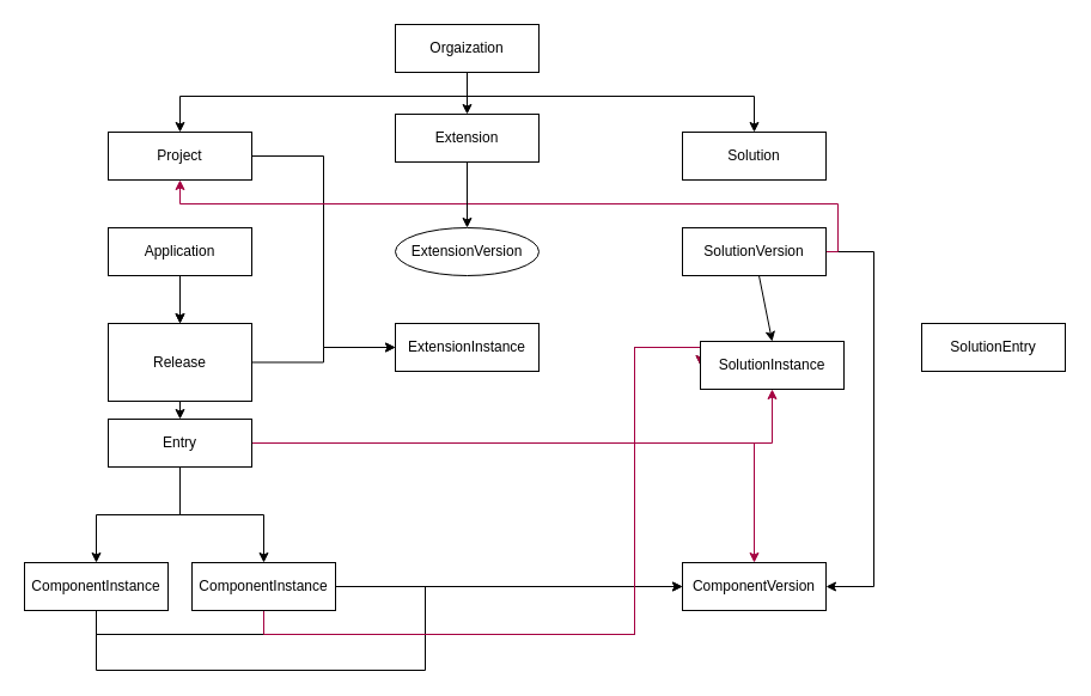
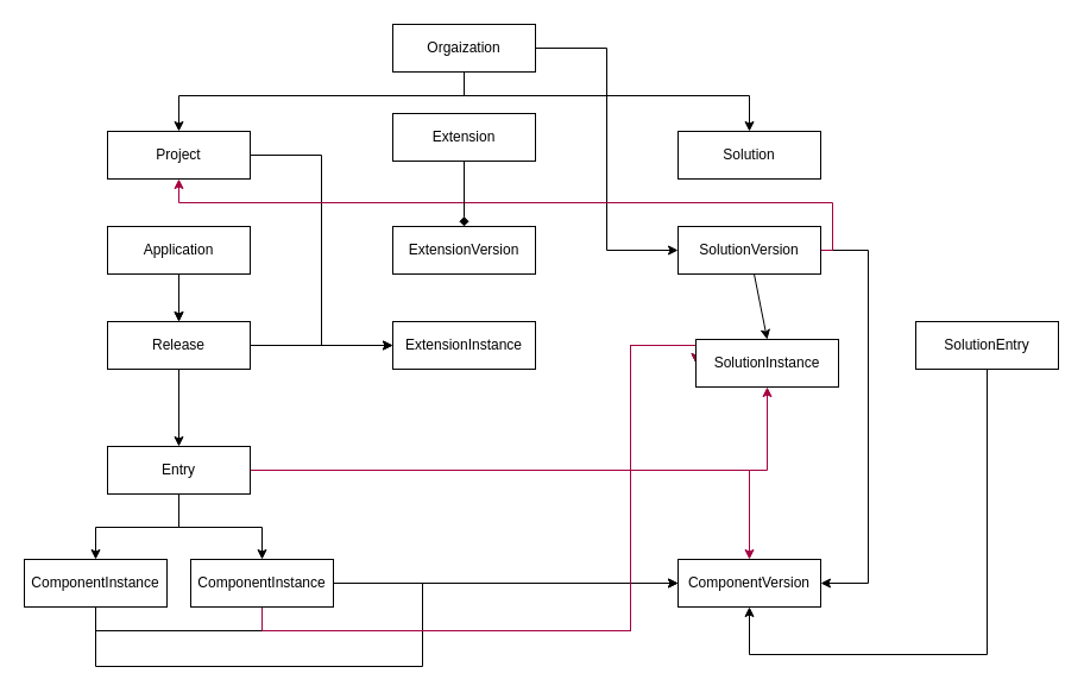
  <mxCell id="0" />
  <mxCell id="1" parent="0" />
  <mxCell id="2" style="edgeStyle=elbowEdgeStyle;html=1;entryX=0.5;entryY=0;entryDx=0;entryDy=0;exitX=0.5;exitY=1;exitDx=0;exitDy=0;elbow=vertical;rounded=0;" parent="1" source="5" target="12" edge="1"><mxGeometry relative="1" as="geometry"><Array as="points"><mxPoint x="510" y="80" /><mxPoint x="440" y="30" /></Array></mxGeometry></mxCell>
  <mxCell id="3" style="edgeStyle=elbowEdgeStyle;rounded=0;html=1;elbow=vertical;exitX=0.5;exitY=1;exitDx=0;exitDy=0;" parent="1" source="5" target="7" edge="1"><mxGeometry relative="1" as="geometry"><Array as="points"><mxPoint x="270" y="80" /></Array></mxGeometry></mxCell>
- <mxCell id="4" style="edgeStyle=elbowEdgeStyle;rounded=0;elbow=horizontal;html=1;entryX=0.5;entryY=0;entryDx=0;entryDy=0;" parent="1" source="5" target="23" edge="1"><mxGeometry relative="1" as="geometry" /></mxCell>
+ <mxCell id="4" style="edgeStyle=elbowEdgeStyle;rounded=0;elbow=horizontal;html=1;" parent="1" source="5" target="16" edge="1"><mxGeometry relative="1" as="geometry" /></mxCell>
  <mxCell id="5" value="Orgaization" style="whiteSpace=wrap;html=1;" parent="1" vertex="1"><mxGeometry x="330" y="20" width="120" height="40" as="geometry" /></mxCell>
  <mxCell id="6" style="edgeStyle=elbowEdgeStyle;rounded=0;elbow=horizontal;html=1;" parent="1" source="7" target="34" edge="1"><mxGeometry relative="1" as="geometry" /></mxCell>
  <mxCell id="7" value="Project" style="whiteSpace=wrap;html=1;" parent="1" vertex="1"><mxGeometry x="90" y="110" width="120" height="40" as="geometry" /></mxCell>
  <mxCell id="8" style="edgeStyle=elbowEdgeStyle;rounded=0;elbow=horizontal;html=1;entryX=0.5;entryY=0;entryDx=0;entryDy=0;" parent="1" source="11" target="25" edge="1"><mxGeometry relative="1" as="geometry" /></mxCell>
  <mxCell id="9" value="" style="edgeStyle=none;rounded=0;html=1;" parent="1" source="11" target="25" edge="1"><mxGeometry relative="1" as="geometry" /></mxCell>
  <mxCell id="10" style="edgeStyle=orthogonalEdgeStyle;rounded=0;html=1;entryX=0;entryY=0.5;entryDx=0;entryDy=0;exitX=1;exitY=0.5;exitDx=0;exitDy=0;" parent="1" source="25" target="34" edge="1"><mxGeometry relative="1" as="geometry" /></mxCell>
  <mxCell id="11" value="Application" style="whiteSpace=wrap;html=1;" parent="1" vertex="1"><mxGeometry x="90" y="190" width="120" height="40" as="geometry" /></mxCell>
  <mxCell id="12" value="Solution" style="whiteSpace=wrap;html=1;" parent="1" vertex="1"><mxGeometry x="570" y="110" width="120" height="40" as="geometry" /></mxCell>
  <mxCell id="13" style="edgeStyle=none;html=1;entryX=0.5;entryY=0;entryDx=0;entryDy=0;" parent="1" source="16" target="35" edge="1"><mxGeometry relative="1" as="geometry" /></mxCell>
  <mxCell id="14" style="edgeStyle=elbowEdgeStyle;rounded=0;html=1;entryX=1;entryY=0.5;entryDx=0;entryDy=0;" parent="1" source="16" target="33" edge="1"><mxGeometry relative="1" as="geometry"><Array as="points"><mxPoint x="730" y="465" /></Array></mxGeometry></mxCell>
  <mxCell id="15" style="edgeStyle=orthogonalEdgeStyle;html=1;exitX=1;exitY=0.5;exitDx=0;exitDy=0;rounded=0;fillColor=#d80073;strokeColor=#A50040;" parent="1" source="16" target="7" edge="1"><mxGeometry relative="1" as="geometry" /></mxCell>
  <mxCell id="16" value="SolutionVersion" style="whiteSpace=wrap;html=1;" parent="1" vertex="1"><mxGeometry x="570" y="190" width="120" height="40" as="geometry" /></mxCell>
  <mxCell id="17" style="edgeStyle=elbowEdgeStyle;html=1;entryX=0.5;entryY=0;entryDx=0;entryDy=0;elbow=vertical;rounded=0;" parent="1" source="21" target="29" edge="1"><mxGeometry relative="1" as="geometry" /></mxCell>
  <mxCell id="18" style="edgeStyle=elbowEdgeStyle;rounded=0;elbow=vertical;html=1;" parent="1" source="21" target="32" edge="1"><mxGeometry relative="1" as="geometry" /></mxCell>
  <mxCell id="19" style="edgeStyle=orthogonalEdgeStyle;rounded=0;html=1;strokeColor=#A50040;fillColor=#d80073;" parent="1" source="21" target="33" edge="1"><mxGeometry relative="1" as="geometry" /></mxCell>
  <mxCell id="20" style="edgeStyle=orthogonalEdgeStyle;rounded=0;html=1;entryX=0.5;entryY=1;entryDx=0;entryDy=0;fillColor=#d80073;strokeColor=#A50040;" parent="1" source="21" target="35" edge="1"><mxGeometry relative="1" as="geometry" /></mxCell>
- <mxCell id="21" value="Entry" style="whiteSpace=wrap;html=1;" parent="1" vertex="1"><mxGeometry x="90" y="350" width="120" height="40" as="geometry" /></mxCell>
- <mxCell id="22" style="edgeStyle=none;html=1;entryX=0.5;entryY=0;entryDx=0;entryDy=0;" parent="1" source="23" target="26" edge="1"><mxGeometry relative="1" as="geometry" /></mxCell>
+ <mxCell id="21" value="Entry" style="whiteSpace=wrap;html=1;" parent="1" vertex="1"><mxGeometry x="90" y="375" width="120" height="40" as="geometry" /></mxCell>
+ <mxCell id="22" style="edgeStyle=none;html=1;entryX=0.5;entryY=0;entryDx=0;entryDy=0;endArrow=diamond;" parent="1" source="23" target="26" edge="1"><mxGeometry relative="1" as="geometry" /></mxCell>
  <mxCell id="23" value="Extension" style="whiteSpace=wrap;html=1;" parent="1" vertex="1"><mxGeometry x="330" y="95" width="120" height="40" as="geometry" /></mxCell>
  <mxCell id="24" style="edgeStyle=none;html=1;entryX=0.5;entryY=0;entryDx=0;entryDy=0;" parent="1" source="25" target="21" edge="1"><mxGeometry relative="1" as="geometry" /></mxCell>
- <mxCell id="25" value="Release" style="whiteSpace=wrap;html=1;" parent="1" vertex="1"><mxGeometry x="90" y="270" width="120" height="65" as="geometry" /></mxCell>
- <mxCell id="26" value="ExtensionVersion" style="ellipse;whiteSpace=wrap;html=1;" parent="1" vertex="1"><mxGeometry x="330" y="190" width="120" height="40" as="geometry" /></mxCell>
+ <mxCell id="25" value="Release" style="whiteSpace=wrap;html=1;" parent="1" vertex="1"><mxGeometry x="90" y="270" width="120" height="40" as="geometry" /></mxCell>
+ <mxCell id="26" value="ExtensionVersion" style="whiteSpace=wrap;html=1;" parent="1" vertex="1"><mxGeometry x="330" y="190" width="120" height="40" as="geometry" /></mxCell>
  <mxCell id="27" style="edgeStyle=orthogonalEdgeStyle;rounded=0;html=1;exitX=0.5;exitY=1;exitDx=0;exitDy=0;elbow=vertical;entryX=0;entryY=0.5;entryDx=0;entryDy=0;" parent="1" source="29" target="33" edge="1"><mxGeometry relative="1" as="geometry"><Array as="points"><mxPoint x="80" y="560" /><mxPoint x="355" y="560" /><mxPoint x="355" y="490" /></Array><mxPoint x="470" y="490" as="targetPoint" /></mxGeometry></mxCell>
  <mxCell id="28" style="edgeStyle=orthogonalEdgeStyle;rounded=0;html=1;entryX=0;entryY=0.5;entryDx=0;entryDy=0;exitX=0.5;exitY=1;exitDx=0;exitDy=0;" parent="1" source="29" target="35" edge="1"><mxGeometry relative="1" as="geometry"><Array as="points"><mxPoint x="80" y="530" /><mxPoint x="530" y="530" /><mxPoint x="530" y="290" /></Array></mxGeometry></mxCell>
  <mxCell id="29" value="ComponentInstance" style="whiteSpace=wrap;html=1;" parent="1" vertex="1"><mxGeometry x="20" y="470" width="120" height="40" as="geometry" /></mxCell>
  <mxCell id="30" style="edgeStyle=elbowEdgeStyle;rounded=0;html=1;entryX=0;entryY=0.5;entryDx=0;entryDy=0;" parent="1" source="32" target="33" edge="1"><mxGeometry relative="1" as="geometry" /></mxCell>
  <mxCell id="31" style="edgeStyle=orthogonalEdgeStyle;rounded=0;html=1;entryX=0;entryY=0.5;entryDx=0;entryDy=0;exitX=0.5;exitY=1;exitDx=0;exitDy=0;fillColor=#d80073;strokeColor=#A50040;" parent="1" source="32" target="35" edge="1"><mxGeometry relative="1" as="geometry"><Array as="points"><mxPoint x="220" y="530" /><mxPoint x="530" y="530" /><mxPoint x="530" y="290" /></Array></mxGeometry></mxCell>
  <mxCell id="32" value="ComponentInstance" style="whiteSpace=wrap;html=1;" parent="1" vertex="1"><mxGeometry x="160" y="470" width="120" height="40" as="geometry" /></mxCell>
  <mxCell id="33" value="ComponentVersion" style="whiteSpace=wrap;html=1;" parent="1" vertex="1"><mxGeometry x="570" y="470" width="120" height="40" as="geometry" /></mxCell>
  <mxCell id="34" value="ExtensionInstance" style="whiteSpace=wrap;html=1;" parent="1" vertex="1"><mxGeometry x="330" y="270" width="120" height="40" as="geometry" /></mxCell>
  <mxCell id="35" value="SolutionInstance" style="whiteSpace=wrap;html=1;" parent="1" vertex="1"><mxGeometry x="585" y="285" width="120" height="40" as="geometry" /></mxCell>
+ <mxCell id="36" style="edgeStyle=orthogonalEdgeStyle;rounded=0;html=1;entryX=0.5;entryY=1;entryDx=0;entryDy=0;exitX=0.5;exitY=1;exitDx=0;exitDy=0;" parent="1" source="37" target="33" edge="1"><mxGeometry relative="1" as="geometry"><Array as="points"><mxPoint x="830" y="550" /><mxPoint x="630" y="550" /></Array></mxGeometry></mxCell>
  <mxCell id="37" value="SolutionEntry" style="whiteSpace=wrap;html=1;" parent="1" vertex="1"><mxGeometry x="770" y="270" width="120" height="40" as="geometry" /></mxCell>
